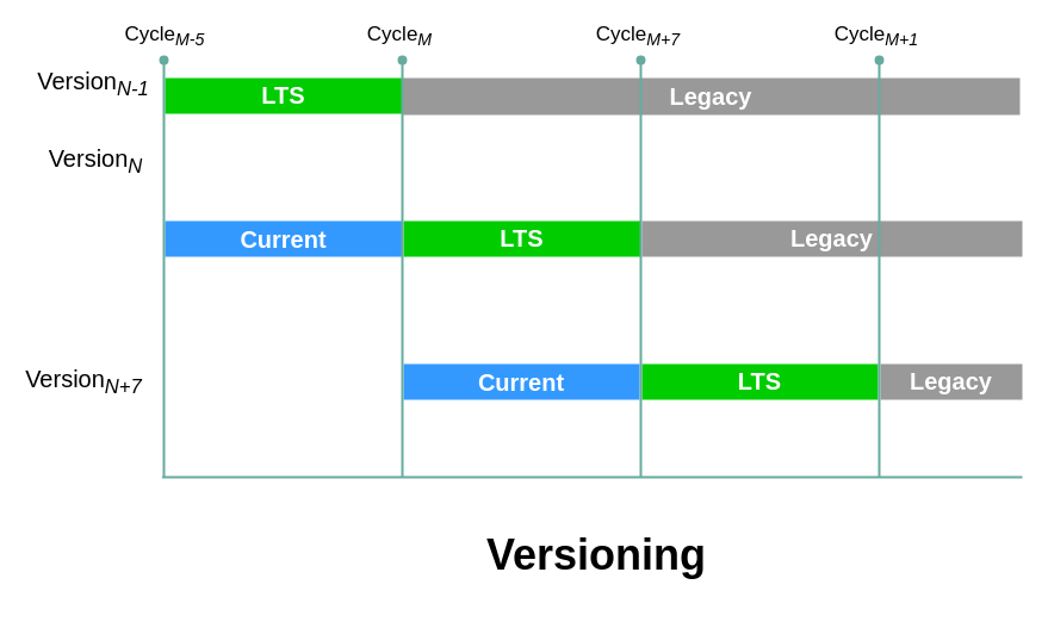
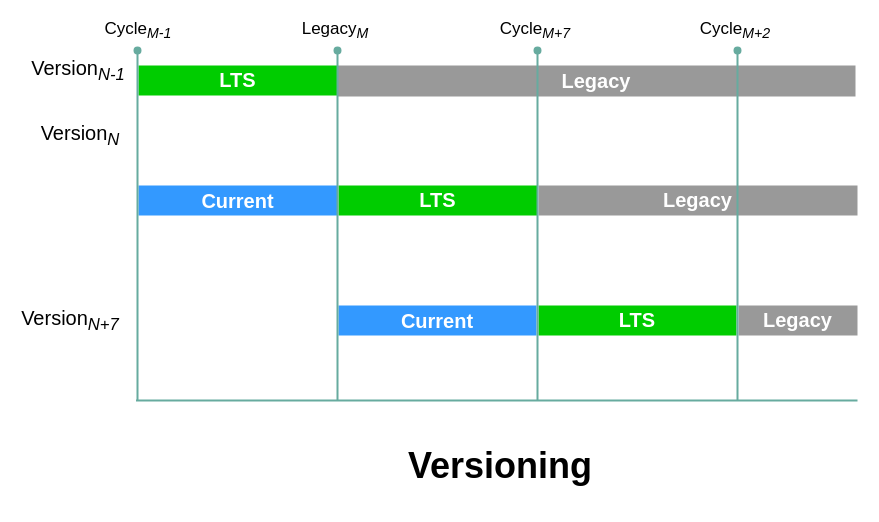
  <mxCell id="0" />
  <mxCell id="1" parent="0" />
  <mxCell id="2" value="&lt;b&gt;&lt;font style=&quot;font-size: 20px&quot;&gt;LTS&lt;/font&gt;&lt;/b&gt;" style="rounded=0;whiteSpace=wrap;html=1;fillColor=#00CC00;strokeColor=none;fontColor=#ffffff;fontSize=17;" parent="1" vertex="1"><mxGeometry x="338" y="185" width="199" height="30" as="geometry" /></mxCell>
  <mxCell id="3" value="&lt;b&gt;&lt;font style=&quot;font-size: 20px&quot;&gt;Current&lt;/font&gt;&lt;/b&gt;" style="rounded=0;whiteSpace=wrap;html=1;fillColor=#3399FF;strokeColor=none;fontColor=#ffffff;" parent="1" vertex="1"><mxGeometry x="138" y="185" width="199" height="30" as="geometry" /></mxCell>
  <mxCell id="4" value="&lt;b&gt;&lt;font style=&quot;font-size: 20px&quot;&gt;LTS&lt;/font&gt;&lt;/b&gt;" style="rounded=0;whiteSpace=wrap;html=1;fillColor=#00CC00;strokeColor=none;fontColor=#ffffff;fontSize=17;" parent="1" vertex="1"><mxGeometry x="138" y="65" width="199" height="30" as="geometry" /></mxCell>
  <mxCell id="5" value="&lt;h2 id=&quot;legacy-versions&quot;&gt;&lt;font color=&quot;#ffffff&quot; style=&quot;font-size: 20px&quot;&gt;Legacy&lt;/font&gt;&lt;/h2&gt;" style="rounded=0;whiteSpace=wrap;html=1;fillColor=#999999;strokeColor=none;" parent="1" vertex="1"><mxGeometry x="337" y="65" width="518" height="31" as="geometry" /></mxCell>
  <mxCell id="6" value="&lt;h2 id=&quot;legacy-versions&quot;&gt;&lt;font color=&quot;#ffffff&quot; style=&quot;font-size: 20px&quot;&gt;Legacy&lt;/font&gt;&lt;/h2&gt;" style="rounded=0;whiteSpace=wrap;html=1;fillColor=#999999;strokeColor=none;" parent="1" vertex="1"><mxGeometry x="538" y="185" width="319" height="30" as="geometry" /></mxCell>
  <mxCell id="7" value="&lt;b&gt;&lt;font style=&quot;font-size: 20px&quot;&gt;Current&lt;/font&gt;&lt;/b&gt;" style="rounded=0;whiteSpace=wrap;html=1;fillColor=#3399FF;strokeColor=none;fontColor=#ffffff;" parent="1" vertex="1"><mxGeometry x="338" y="305" width="198" height="30" as="geometry" /></mxCell>
  <mxCell id="8" value="&lt;b&gt;&lt;font style=&quot;font-size: 20px&quot;&gt;LTS&lt;/font&gt;&lt;/b&gt;" style="rounded=0;whiteSpace=wrap;html=1;fillColor=#00CC00;strokeColor=none;fontColor=#ffffff;fontSize=17;" parent="1" vertex="1"><mxGeometry x="538" y="305" width="198" height="30" as="geometry" /></mxCell>
  <mxCell id="9" value="&lt;h2 id=&quot;legacy-versions&quot;&gt;&lt;font color=&quot;#ffffff&quot; style=&quot;font-size: 20px&quot;&gt;Legacy&lt;/font&gt;&lt;/h2&gt;" style="rounded=0;whiteSpace=wrap;html=1;fillColor=#999999;strokeColor=none;" parent="1" vertex="1"><mxGeometry x="738" y="305" width="119" height="30" as="geometry" /></mxCell>
  <mxCell id="10" value="" style="endArrow=none;html=1;strokeWidth=2;endFill=0;strokeColor=#67AB9F;" parent="1" edge="1"><mxGeometry width="50" height="50" relative="1" as="geometry"><mxPoint x="135.5" y="400" as="sourcePoint" /><mxPoint x="857" y="400" as="targetPoint" /></mxGeometry></mxCell>
  <mxCell id="11" value="&lt;font style=&quot;font-size: 20px&quot;&gt;Version&lt;sub&gt;&lt;i&gt;N-1&lt;/i&gt;&lt;/sub&gt;&lt;/font&gt;" style="text;html=1;strokeColor=none;fillColor=none;align=center;verticalAlign=middle;whiteSpace=wrap;rounded=0;" parent="1" vertex="1"><mxGeometry x="28" y="55" width="100" height="30" as="geometry" /></mxCell>
  <mxCell id="12" value="" style="endArrow=none;html=1;strokeWidth=2;endFill=0;startArrow=oval;startFill=1;strokeColor=#67AB9F;" parent="1" edge="1"><mxGeometry width="50" height="50" relative="1" as="geometry"><mxPoint x="337" y="50" as="sourcePoint" /><mxPoint x="337" y="400" as="targetPoint" /></mxGeometry></mxCell>
  <mxCell id="13" value="" style="endArrow=none;html=1;strokeWidth=2;endFill=0;startArrow=oval;startFill=1;strokeColor=#67AB9F;jumpSize=6;" parent="1" edge="1"><mxGeometry width="50" height="50" relative="1" as="geometry"><mxPoint x="137" y="50" as="sourcePoint" /><mxPoint x="137" y="400" as="targetPoint" /></mxGeometry></mxCell>
  <mxCell id="14" value="" style="endArrow=none;html=1;strokeWidth=2;endFill=0;startArrow=oval;startFill=1;strokeColor=#67AB9F;" parent="1" edge="1"><mxGeometry width="50" height="50" relative="1" as="geometry"><mxPoint x="537" y="50" as="sourcePoint" /><mxPoint x="537" y="400" as="targetPoint" /></mxGeometry></mxCell>
  <mxCell id="15" value="" style="endArrow=none;html=1;strokeWidth=2;endFill=0;startArrow=oval;startFill=1;strokeColor=#67AB9F;" parent="1" edge="1"><mxGeometry width="50" height="50" relative="1" as="geometry"><mxPoint x="737" y="50" as="sourcePoint" /><mxPoint x="737" y="400" as="targetPoint" /></mxGeometry></mxCell>
- <mxCell id="16" value="Cycle&lt;i&gt;&lt;sub&gt;M-5&lt;/sub&gt;&lt;/i&gt;" style="text;html=1;strokeColor=none;fillColor=none;align=center;verticalAlign=middle;whiteSpace=wrap;rounded=0;fontSize=17;" parent="1" vertex="1"><mxGeometry x="68" y="20" width="140" height="20" as="geometry" /></mxCell>
+ <mxCell id="16" value="Cycle&lt;i&gt;&lt;sub&gt;M-1&lt;/sub&gt;&lt;/i&gt;" style="text;html=1;strokeColor=none;fillColor=none;align=center;verticalAlign=middle;whiteSpace=wrap;rounded=0;fontSize=17;" parent="1" vertex="1"><mxGeometry x="68" y="20" width="140" height="20" as="geometry" /></mxCell>
  <mxCell id="17" value="Versioning" style="text;html=1;strokeColor=none;fillColor=none;align=center;verticalAlign=middle;whiteSpace=wrap;rounded=0;fontSize=36;fontStyle=1" parent="1" vertex="1"><mxGeometry x="349" y="430" width="302" height="70" as="geometry" /></mxCell>
  <mxCell id="18" value="&lt;font style=&quot;font-size: 20px&quot;&gt;Version&lt;sub&gt;&lt;i&gt;N&lt;/i&gt;&lt;/sub&gt;&lt;/font&gt;" style="text;html=1;strokeColor=none;fillColor=none;align=center;verticalAlign=middle;whiteSpace=wrap;rounded=0;" parent="1" vertex="1"><mxGeometry x="30" y="120" width="100" height="30" as="geometry" /></mxCell>
  <mxCell id="19" value="&lt;font style=&quot;font-size: 20px&quot;&gt;Version&lt;sub&gt;&lt;i&gt;N+7&lt;/i&gt;&lt;/sub&gt;&lt;/font&gt;" style="text;html=1;strokeColor=none;fillColor=none;align=center;verticalAlign=middle;whiteSpace=wrap;rounded=0;" parent="1" vertex="1"><mxGeometry x="20" y="305" width="100" height="30" as="geometry" /></mxCell>
- <mxCell id="20" value="Cycle&lt;i&gt;&lt;sub&gt;M+1&lt;/sub&gt;&lt;/i&gt;" style="text;html=1;strokeColor=none;fillColor=none;align=center;verticalAlign=middle;whiteSpace=wrap;rounded=0;fontSize=17;" parent="1" vertex="1"><mxGeometry x="665" y="20" width="140" height="20" as="geometry" /></mxCell>
- <mxCell id="21" value="Cycle&lt;i&gt;&lt;sub&gt;M&lt;/sub&gt;&lt;/i&gt;" style="text;html=1;strokeColor=none;fillColor=none;align=center;verticalAlign=middle;whiteSpace=wrap;rounded=0;fontSize=17;" parent="1" vertex="1"><mxGeometry x="265" y="20" width="140" height="20" as="geometry" /></mxCell>
+ <mxCell id="20" value="Cycle&lt;i&gt;&lt;sub&gt;M+2&lt;/sub&gt;&lt;/i&gt;" style="text;html=1;strokeColor=none;fillColor=none;align=center;verticalAlign=middle;whiteSpace=wrap;rounded=0;fontSize=17;" parent="1" vertex="1"><mxGeometry x="665" y="20" width="140" height="20" as="geometry" /></mxCell>
+ <mxCell id="21" value="Legacy&lt;i&gt;&lt;sub&gt;M&lt;/sub&gt;&lt;/i&gt;" style="text;html=1;strokeColor=none;fillColor=none;align=center;verticalAlign=middle;whiteSpace=wrap;rounded=0;fontSize=17;" parent="1" vertex="1"><mxGeometry x="265" y="20" width="140" height="20" as="geometry" /></mxCell>
  <mxCell id="22" value="Cycle&lt;i&gt;&lt;sub&gt;M+7&lt;/sub&gt;&lt;/i&gt;" style="text;html=1;strokeColor=none;fillColor=none;align=center;verticalAlign=middle;whiteSpace=wrap;rounded=0;fontSize=17;" parent="1" vertex="1"><mxGeometry x="465" y="20" width="140" height="20" as="geometry" /></mxCell>
